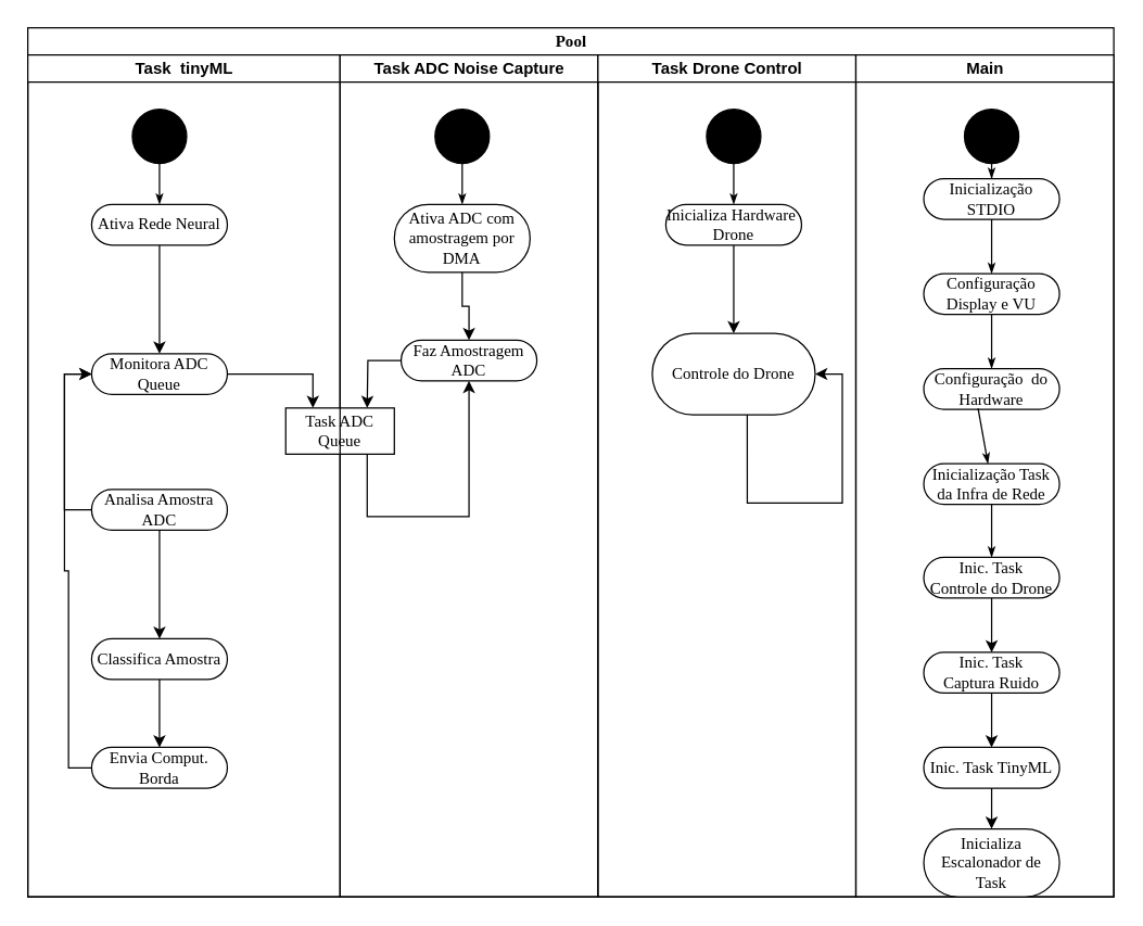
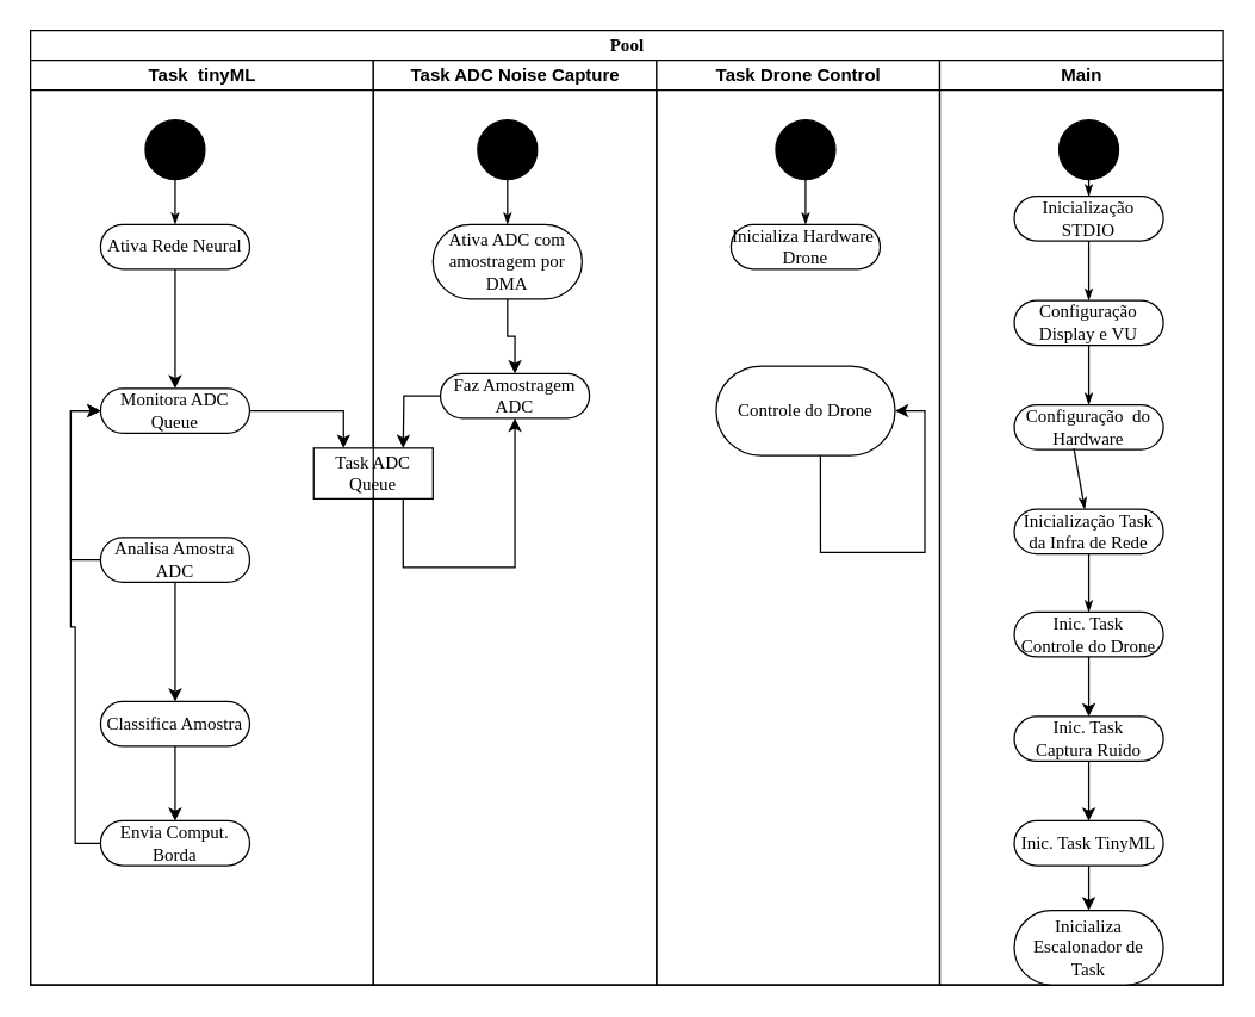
  <mxCell id="0" />
  <mxCell id="1" parent="0" />
  <mxCell id="2" value="Pool" style="swimlane;html=1;childLayout=stackLayout;startSize=20;rounded=0;shadow=0;comic=0;labelBackgroundColor=none;strokeWidth=1;fontFamily=Verdana;fontSize=12;align=center;" parent="1" vertex="1"><mxGeometry x="20" y="20" width="800" height="640" as="geometry" /></mxCell>
  <mxCell id="3" value="Task&amp;nbsp; tinyML" style="swimlane;html=1;startSize=20;" parent="2" vertex="1"><mxGeometry y="20" width="230" height="620" as="geometry" /></mxCell>
  <mxCell id="4" value="Task ADC Queue" style="rounded=0;whiteSpace=wrap;html=1;shadow=0;comic=0;labelBackgroundColor=none;strokeWidth=1;fontFamily=Verdana;fontSize=12;align=center;arcSize=50;" parent="3" vertex="1"><mxGeometry x="190" y="260" width="80" height="34" as="geometry" /></mxCell>
  <mxCell id="5" style="edgeStyle=orthogonalEdgeStyle;rounded=0;html=1;labelBackgroundColor=none;startArrow=none;startFill=0;startSize=5;endArrow=classicThin;endFill=1;endSize=5;jettySize=auto;orthogonalLoop=1;strokeWidth=1;fontFamily=Verdana;fontSize=12" edge="1" parent="3" source="6" target="8"><mxGeometry relative="1" as="geometry" /></mxCell>
  <mxCell id="6" value="" style="ellipse;whiteSpace=wrap;html=1;rounded=0;shadow=0;comic=0;labelBackgroundColor=none;strokeWidth=1;fillColor=#000000;fontFamily=Verdana;fontSize=12;align=center;" vertex="1" parent="3"><mxGeometry x="77" y="40" width="40" height="40" as="geometry" /></mxCell>
  <mxCell id="7" value="" style="edgeStyle=orthogonalEdgeStyle;rounded=0;orthogonalLoop=1;jettySize=auto;html=1;" edge="1" parent="3" source="8" target="10"><mxGeometry relative="1" as="geometry" /></mxCell>
  <mxCell id="8" value="Ativa Rede Neural" style="rounded=1;whiteSpace=wrap;html=1;shadow=0;comic=0;labelBackgroundColor=none;strokeWidth=1;fontFamily=Verdana;fontSize=12;align=center;arcSize=50;" vertex="1" parent="3"><mxGeometry x="47" y="110" width="100" height="30" as="geometry" /></mxCell>
  <mxCell id="9" style="edgeStyle=orthogonalEdgeStyle;rounded=0;orthogonalLoop=1;jettySize=auto;html=1;exitX=1;exitY=0.5;exitDx=0;exitDy=0;" edge="1" parent="3" source="10" target="4"><mxGeometry relative="1" as="geometry"><Array as="points"><mxPoint x="210" y="235" /></Array></mxGeometry></mxCell>
  <mxCell id="10" value="Monitora ADC Queue" style="rounded=1;whiteSpace=wrap;html=1;shadow=0;comic=0;labelBackgroundColor=none;strokeWidth=1;fontFamily=Verdana;fontSize=12;align=center;arcSize=50;" vertex="1" parent="3"><mxGeometry x="47" y="220" width="100" height="30" as="geometry" /></mxCell>
  <mxCell id="11" style="edgeStyle=orthogonalEdgeStyle;rounded=0;orthogonalLoop=1;jettySize=auto;html=1;exitX=0;exitY=0.5;exitDx=0;exitDy=0;entryX=0;entryY=0.5;entryDx=0;entryDy=0;" edge="1" parent="3" source="13" target="10"><mxGeometry relative="1" as="geometry" /></mxCell>
  <mxCell id="12" value="" style="edgeStyle=orthogonalEdgeStyle;rounded=0;orthogonalLoop=1;jettySize=auto;html=1;" edge="1" parent="3" source="13" target="15"><mxGeometry relative="1" as="geometry" /></mxCell>
  <mxCell id="13" value="Analisa Amostra ADC" style="rounded=1;whiteSpace=wrap;html=1;shadow=0;comic=0;labelBackgroundColor=none;strokeWidth=1;fontFamily=Verdana;fontSize=12;align=center;arcSize=50;" vertex="1" parent="3"><mxGeometry x="47" y="320" width="100" height="30" as="geometry" /></mxCell>
  <mxCell id="14" value="" style="edgeStyle=orthogonalEdgeStyle;rounded=0;orthogonalLoop=1;jettySize=auto;html=1;" edge="1" parent="3" source="15" target="17"><mxGeometry relative="1" as="geometry" /></mxCell>
  <mxCell id="15" value="Classifica Amostra" style="rounded=1;whiteSpace=wrap;html=1;shadow=0;comic=0;labelBackgroundColor=none;strokeWidth=1;fontFamily=Verdana;fontSize=12;align=center;arcSize=50;" vertex="1" parent="3"><mxGeometry x="47" y="430" width="100" height="30" as="geometry" /></mxCell>
  <mxCell id="16" style="edgeStyle=orthogonalEdgeStyle;rounded=0;orthogonalLoop=1;jettySize=auto;html=1;entryX=0;entryY=0.5;entryDx=0;entryDy=0;" edge="1" parent="3" source="17" target="10"><mxGeometry relative="1" as="geometry"><Array as="points"><mxPoint x="30" y="525" /><mxPoint x="30" y="380" /><mxPoint x="27" y="380" /><mxPoint x="27" y="235" /></Array></mxGeometry></mxCell>
  <mxCell id="17" value="Envia Comput. Borda" style="rounded=1;whiteSpace=wrap;html=1;shadow=0;comic=0;labelBackgroundColor=none;strokeWidth=1;fontFamily=Verdana;fontSize=12;align=center;arcSize=50;" vertex="1" parent="3"><mxGeometry x="47" y="510" width="100" height="30" as="geometry" /></mxCell>
  <mxCell id="18" value="Task ADC Noise Capture" style="swimlane;html=1;startSize=20;" parent="2" vertex="1"><mxGeometry x="230" y="20" width="190" height="620" as="geometry" /></mxCell>
  <mxCell id="19" style="edgeStyle=orthogonalEdgeStyle;rounded=0;html=1;labelBackgroundColor=none;startArrow=none;startFill=0;startSize=5;endArrow=classicThin;endFill=1;endSize=5;jettySize=auto;orthogonalLoop=1;strokeWidth=1;fontFamily=Verdana;fontSize=12" edge="1" parent="18" source="20" target="22"><mxGeometry relative="1" as="geometry" /></mxCell>
  <mxCell id="20" value="" style="ellipse;whiteSpace=wrap;html=1;rounded=0;shadow=0;comic=0;labelBackgroundColor=none;strokeWidth=1;fillColor=#000000;fontFamily=Verdana;fontSize=12;align=center;" vertex="1" parent="18"><mxGeometry x="70" y="40" width="40" height="40" as="geometry" /></mxCell>
  <mxCell id="21" style="edgeStyle=orthogonalEdgeStyle;rounded=0;orthogonalLoop=1;jettySize=auto;html=1;exitX=0.5;exitY=1;exitDx=0;exitDy=0;" edge="1" parent="18" source="22" target="23"><mxGeometry relative="1" as="geometry" /></mxCell>
  <mxCell id="22" value="Ativa ADC com amostragem por DMA" style="rounded=1;whiteSpace=wrap;html=1;shadow=0;comic=0;labelBackgroundColor=none;strokeWidth=1;fontFamily=Verdana;fontSize=12;align=center;arcSize=50;" vertex="1" parent="18"><mxGeometry x="40" y="110" width="100" height="50" as="geometry" /></mxCell>
  <mxCell id="23" value="Faz Amostragem ADC" style="rounded=1;whiteSpace=wrap;html=1;shadow=0;comic=0;labelBackgroundColor=none;strokeWidth=1;fontFamily=Verdana;fontSize=12;align=center;arcSize=50;" vertex="1" parent="18"><mxGeometry x="45" y="210" width="100" height="30" as="geometry" /></mxCell>
  <mxCell id="24" style="edgeStyle=none;rounded=0;html=1;labelBackgroundColor=none;startArrow=none;startFill=0;startSize=5;endArrow=classicThin;endFill=1;endSize=5;jettySize=auto;orthogonalLoop=1;strokeWidth=1;fontFamily=Verdana;fontSize=12" parent="2" edge="1"><mxGeometry relative="1" as="geometry"><mxPoint x="157.5" y="385" as="sourcePoint" /><mxPoint x="157.5" y="385" as="targetPoint" /></mxGeometry></mxCell>
  <mxCell id="25" style="edgeStyle=none;rounded=0;html=1;labelBackgroundColor=none;startArrow=none;startFill=0;startSize=5;endArrow=classicThin;endFill=1;endSize=5;jettySize=auto;orthogonalLoop=1;strokeWidth=1;fontFamily=Verdana;fontSize=12" parent="2" edge="1"><mxGeometry relative="1" as="geometry"><mxPoint x="392.5" y="630" as="sourcePoint" /><mxPoint x="392.5" y="630" as="targetPoint" /></mxGeometry></mxCell>
  <mxCell id="26" value="Task Drone Control" style="swimlane;html=1;startSize=20;" parent="2" vertex="1"><mxGeometry x="420" y="20" width="190" height="620" as="geometry" /></mxCell>
  <mxCell id="27" style="edgeStyle=orthogonalEdgeStyle;rounded=0;html=1;labelBackgroundColor=none;startArrow=none;startFill=0;startSize=5;endArrow=classicThin;endFill=1;endSize=5;jettySize=auto;orthogonalLoop=1;strokeWidth=1;fontFamily=Verdana;fontSize=12" parent="26" source="28" target="30" edge="1"><mxGeometry relative="1" as="geometry" /></mxCell>
  <mxCell id="28" value="" style="ellipse;whiteSpace=wrap;html=1;rounded=0;shadow=0;comic=0;labelBackgroundColor=none;strokeWidth=1;fillColor=#000000;fontFamily=Verdana;fontSize=12;align=center;" parent="26" vertex="1"><mxGeometry x="80" y="40" width="40" height="40" as="geometry" /></mxCell>
- <mxCell id="29" value="" style="edgeStyle=orthogonalEdgeStyle;rounded=0;orthogonalLoop=1;jettySize=auto;html=1;" edge="1" parent="26" source="30" target="32"><mxGeometry relative="1" as="geometry" /></mxCell>
  <mxCell id="30" value="Inicializa Hardware&amp;nbsp;&lt;br&gt;Drone" style="rounded=1;whiteSpace=wrap;html=1;shadow=0;comic=0;labelBackgroundColor=none;strokeWidth=1;fontFamily=Verdana;fontSize=12;align=center;arcSize=50;" parent="26" vertex="1"><mxGeometry x="50" y="110" width="100" height="30" as="geometry" /></mxCell>
  <mxCell id="31" style="edgeStyle=orthogonalEdgeStyle;rounded=0;orthogonalLoop=1;jettySize=auto;html=1;exitX=0.583;exitY=0.917;exitDx=0;exitDy=0;exitPerimeter=0;" edge="1" parent="26" source="32" target="32"><mxGeometry relative="1" as="geometry"><mxPoint x="130" y="300" as="targetPoint" /><Array as="points"><mxPoint x="110" y="330" /><mxPoint x="180" y="330" /><mxPoint x="180" y="235" /></Array></mxGeometry></mxCell>
  <mxCell id="32" value="Controle do Drone" style="whiteSpace=wrap;html=1;fontFamily=Verdana;rounded=1;shadow=0;comic=0;labelBackgroundColor=none;strokeWidth=1;arcSize=50;" vertex="1" parent="26"><mxGeometry x="40" y="205" width="120" height="60" as="geometry" /></mxCell>
  <mxCell id="33" value="Main" style="swimlane;html=1;startSize=20;" vertex="1" parent="2"><mxGeometry x="610" y="20" width="190" height="620" as="geometry" /></mxCell>
  <mxCell id="34" style="edgeStyle=orthogonalEdgeStyle;rounded=0;html=1;labelBackgroundColor=none;startArrow=none;startFill=0;startSize=5;endArrow=classicThin;endFill=1;endSize=5;jettySize=auto;orthogonalLoop=1;strokeWidth=1;fontFamily=Verdana;fontSize=12" edge="1" parent="33" source="35" target="36"><mxGeometry relative="1" as="geometry" /></mxCell>
  <mxCell id="35" value="" style="ellipse;whiteSpace=wrap;html=1;rounded=0;shadow=0;comic=0;labelBackgroundColor=none;strokeWidth=1;fillColor=#000000;fontFamily=Verdana;fontSize=12;align=center;" vertex="1" parent="33"><mxGeometry x="80" y="40" width="40" height="40" as="geometry" /></mxCell>
  <mxCell id="36" value="Inicialização STDIO" style="rounded=1;whiteSpace=wrap;html=1;shadow=0;comic=0;labelBackgroundColor=none;strokeWidth=1;fontFamily=Verdana;fontSize=12;align=center;arcSize=50;" vertex="1" parent="33"><mxGeometry x="50" y="91" width="100" height="30" as="geometry" /></mxCell>
  <mxCell id="37" style="rounded=0;html=1;labelBackgroundColor=none;startArrow=none;startFill=0;startSize=5;endArrow=classicThin;endFill=1;endSize=5;jettySize=auto;orthogonalLoop=1;strokeWidth=1;fontFamily=Verdana;fontSize=12;exitX=0.5;exitY=1;exitDx=0;exitDy=0;entryX=0.5;entryY=0;entryDx=0;entryDy=0;" edge="1" parent="33" source="36" target="38"><mxGeometry relative="1" as="geometry"><mxPoint x="56.944" y="268" as="targetPoint" /></mxGeometry></mxCell>
  <mxCell id="38" value="Configuração Display e VU" style="rounded=1;whiteSpace=wrap;html=1;shadow=0;comic=0;labelBackgroundColor=none;strokeWidth=1;fontFamily=Verdana;fontSize=12;align=center;arcSize=50;" vertex="1" parent="33"><mxGeometry x="50" y="161" width="100" height="30" as="geometry" /></mxCell>
  <mxCell id="39" style="edgeStyle=none;rounded=0;html=1;labelBackgroundColor=none;startArrow=none;startFill=0;startSize=5;endArrow=classicThin;endFill=1;endSize=5;jettySize=auto;orthogonalLoop=1;strokeWidth=1;fontFamily=Verdana;fontSize=12;exitX=0.5;exitY=1;exitDx=0;exitDy=0;" edge="1" parent="33" source="38" target="40"><mxGeometry relative="1" as="geometry" /></mxCell>
  <mxCell id="40" value="Configuração&amp;nbsp; do Hardware" style="rounded=1;whiteSpace=wrap;html=1;shadow=0;comic=0;labelBackgroundColor=none;strokeWidth=1;fontFamily=Verdana;fontSize=12;align=center;arcSize=50;" vertex="1" parent="33"><mxGeometry x="50" y="231" width="100" height="30" as="geometry" /></mxCell>
  <mxCell id="41" value="Inicialização Task da Infra de Rede" style="rounded=1;whiteSpace=wrap;html=1;shadow=0;comic=0;labelBackgroundColor=none;strokeWidth=1;fontFamily=Verdana;fontSize=12;align=center;arcSize=50;" vertex="1" parent="33"><mxGeometry x="50" y="301" width="100" height="30" as="geometry" /></mxCell>
  <mxCell id="42" style="edgeStyle=none;rounded=0;html=1;labelBackgroundColor=none;startArrow=none;startFill=0;startSize=5;endArrow=classicThin;endFill=1;endSize=5;jettySize=auto;orthogonalLoop=1;strokeWidth=1;fontFamily=Verdana;fontSize=12;exitX=0.4;exitY=0.972;exitDx=0;exitDy=0;exitPerimeter=0;" edge="1" parent="33" target="41" source="40"><mxGeometry relative="1" as="geometry"><mxPoint x="110" y="238" as="sourcePoint" /></mxGeometry></mxCell>
  <mxCell id="43" style="edgeStyle=none;rounded=0;html=1;labelBackgroundColor=none;startArrow=none;startFill=0;startSize=5;endArrow=classicThin;endFill=1;endSize=5;jettySize=auto;orthogonalLoop=1;strokeWidth=1;fontFamily=Verdana;fontSize=12;exitX=0.5;exitY=1;exitDx=0;exitDy=0;" edge="1" parent="33" target="45" source="41"><mxGeometry relative="1" as="geometry"><mxPoint x="107" y="250" as="sourcePoint" /></mxGeometry></mxCell>
  <mxCell id="44" value="" style="edgeStyle=orthogonalEdgeStyle;rounded=0;orthogonalLoop=1;jettySize=auto;html=1;" edge="1" parent="33" source="45" target="47"><mxGeometry relative="1" as="geometry" /></mxCell>
  <mxCell id="45" value="Inic. Task&lt;br&gt;Controle do Drone" style="rounded=1;whiteSpace=wrap;html=1;shadow=0;comic=0;labelBackgroundColor=none;strokeWidth=1;fontFamily=Verdana;fontSize=12;align=center;arcSize=50;" vertex="1" parent="33"><mxGeometry x="50" y="370" width="100" height="30" as="geometry" /></mxCell>
  <mxCell id="46" value="" style="edgeStyle=orthogonalEdgeStyle;rounded=0;orthogonalLoop=1;jettySize=auto;html=1;" edge="1" parent="33" source="47" target="49"><mxGeometry relative="1" as="geometry" /></mxCell>
  <mxCell id="47" value="Inic. Task&lt;br&gt;Captura Ruido" style="rounded=1;whiteSpace=wrap;html=1;shadow=0;comic=0;labelBackgroundColor=none;strokeWidth=1;fontFamily=Verdana;fontSize=12;align=center;arcSize=50;" vertex="1" parent="33"><mxGeometry x="50" y="440" width="100" height="30" as="geometry" /></mxCell>
  <mxCell id="48" value="" style="edgeStyle=orthogonalEdgeStyle;rounded=0;orthogonalLoop=1;jettySize=auto;html=1;" edge="1" parent="33" source="49" target="50"><mxGeometry relative="1" as="geometry" /></mxCell>
  <mxCell id="49" value="Inic. Task TinyML" style="rounded=1;whiteSpace=wrap;html=1;shadow=0;comic=0;labelBackgroundColor=none;strokeWidth=1;fontFamily=Verdana;fontSize=12;align=center;arcSize=50;" vertex="1" parent="33"><mxGeometry x="50" y="510" width="100" height="30" as="geometry" /></mxCell>
  <mxCell id="50" value="Inicializa Escalonador de Task" style="rounded=1;whiteSpace=wrap;html=1;shadow=0;comic=0;labelBackgroundColor=none;strokeWidth=1;fontFamily=Verdana;fontSize=12;align=center;arcSize=50;" vertex="1" parent="33"><mxGeometry x="50" y="570" width="100" height="50" as="geometry" /></mxCell>
  <mxCell id="51" style="edgeStyle=orthogonalEdgeStyle;rounded=0;orthogonalLoop=1;jettySize=auto;html=1;" edge="1" parent="2" source="23"><mxGeometry relative="1" as="geometry"><mxPoint x="250" y="280" as="targetPoint" /></mxGeometry></mxCell>
  <mxCell id="52" style="edgeStyle=orthogonalEdgeStyle;rounded=0;orthogonalLoop=1;jettySize=auto;html=1;entryX=0.5;entryY=1;entryDx=0;entryDy=0;" edge="1" parent="2" source="4" target="23"><mxGeometry relative="1" as="geometry"><Array as="points"><mxPoint x="250" y="360" /><mxPoint x="325" y="360" /></Array></mxGeometry></mxCell>
